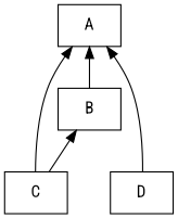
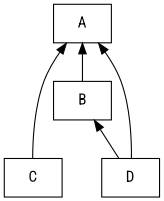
  digraph {
    fontname="Roboto Condensed"
    node [fontname="Roboto Condensed" shape=box]
    edge [dir=back fontname="Roboto Condensed"]
    A
    B
    C
    D
    A -> B
    A -> C
    A -> D
-   B -> C
+   B -> D
  }
